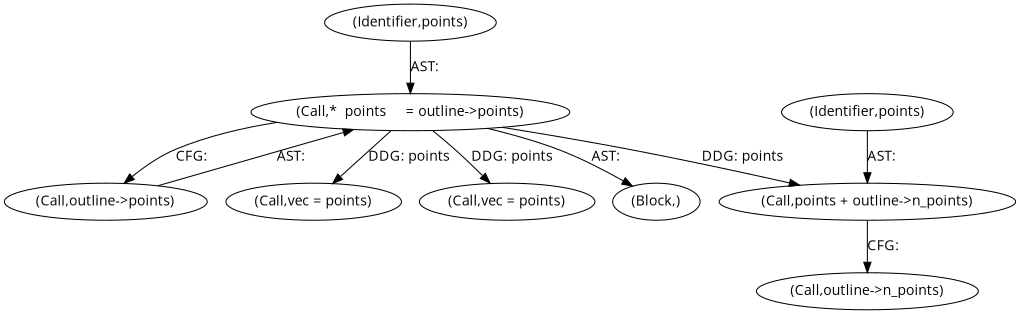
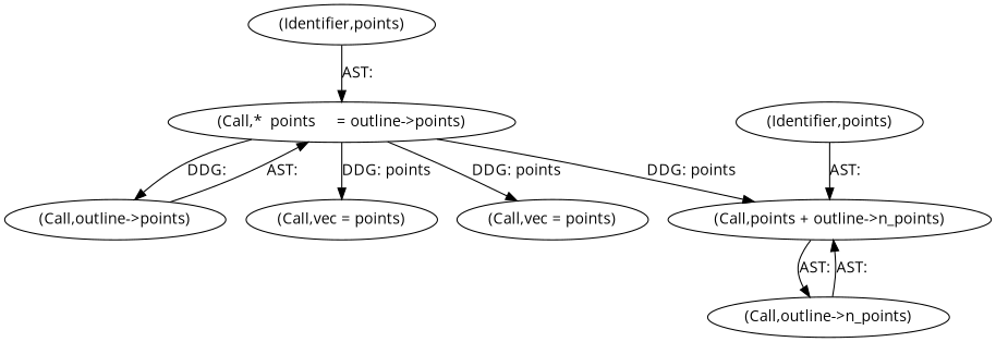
  digraph {
    fontname="Open Sans"
    node [fontname="Open Sans"]
    edge [fontname="Open Sans"]
    n1 [label="(Call,points + outline->n_points)"]
    n2 [label="(Call,outline->n_points)"]
    n3 [label="(Call,*  points     = outline->points)"]
    n4 [label="(Call,outline->points)"]
    n5 [label="(Call,vec = points)"]
    n6 [label="(Call,vec = points)"]
-   n7 [label="(Block,)"]
    n8 [label="(Identifier,points)"]
    n9 [label="(Identifier,points)"]
-   n1 -> n2 [label="CFG: "]
+   n1 -> n2 [label="AST: "]
+   n2 -> n1 [label="AST: "]
    n3 -> n1 [label="DDG: points"]
-   n3 -> n4 [label="CFG: "]
+   n3 -> n4 [label="DDG: "]
    n3 -> n5 [label="DDG: points"]
    n3 -> n6 [label="DDG: points"]
-   n3 -> n7 [label="AST: "]
    n4 -> n3 [label="AST: "]
    n8 -> n1 [label="AST: "]
    n9 -> n3 [label="AST: "]
  }
